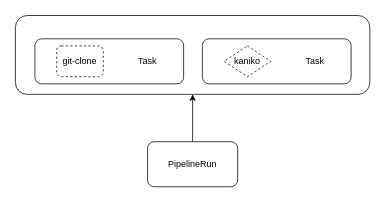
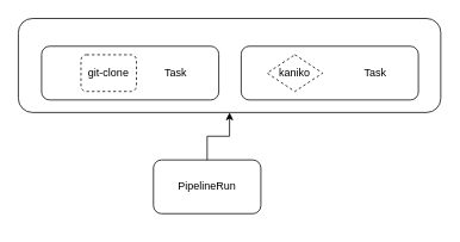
  <mxCell id="0" />
  <mxCell id="1" parent="0" />
  <mxCell id="2" value="" style="rounded=1;whiteSpace=wrap;html=1;fillColor=none;" vertex="1" parent="1"><mxGeometry x="20" y="20" width="472" height="105" as="geometry" /></mxCell>
  <mxCell id="3" value="" style="rounded=1;whiteSpace=wrap;html=1;fillColor=none;" vertex="1" parent="1"><mxGeometry x="46" y="51" width="198" height="60" as="geometry" /></mxCell>
  <mxCell id="4" value="Task" style="text;html=1;align=center;verticalAlign=middle;whiteSpace=wrap;rounded=0;" vertex="1" parent="1"><mxGeometry x="166" y="66" width="60" height="30" as="geometry" /></mxCell>
- <mxCell id="5" value="git-clone" style="rounded=1;whiteSpace=wrap;html=1;dashed=1;fillColor=none;" vertex="1" parent="1"><mxGeometry x="75" y="60.5" width="62" height="41" as="geometry" /></mxCell>
+ <mxCell id="5" value="git-clone" style="rounded=1;whiteSpace=wrap;html=1;dashed=1;fillColor=none;" vertex="1" parent="1"><mxGeometry x="90" y="60.5" width="62" height="41" as="geometry" /></mxCell>
  <mxCell id="6" style="edgeStyle=orthogonalEdgeStyle;rounded=0;orthogonalLoop=1;jettySize=auto;html=1;entryX=0.5;entryY=1;entryDx=0;entryDy=0;" edge="1" parent="1" source="7" target="2"><mxGeometry relative="1" as="geometry"><mxPoint x="143" y="125" as="targetPoint" /></mxGeometry></mxCell>
- <mxCell id="7" value="PipelineRun" style="rounded=1;whiteSpace=wrap;html=1;fillColor=none;" vertex="1" parent="1"><mxGeometry x="196" y="188" width="120" height="60" as="geometry" /></mxCell>
+ <mxCell id="7" value="PipelineRun" style="rounded=1;whiteSpace=wrap;html=1;fillColor=none;" vertex="1" parent="1"><mxGeometry x="171" y="178" width="120" height="60" as="geometry" /></mxCell>
  <mxCell id="8" value="" style="rounded=1;whiteSpace=wrap;html=1;fillColor=none;" vertex="1" parent="1"><mxGeometry x="269" y="51" width="198" height="60" as="geometry" /></mxCell>
  <mxCell id="9" value="Task" style="text;html=1;align=center;verticalAlign=middle;whiteSpace=wrap;rounded=0;" vertex="1" parent="1"><mxGeometry x="389" y="66" width="60" height="30" as="geometry" /></mxCell>
  <mxCell id="10" value="kaniko" style="rhombus;whiteSpace=wrap;html=1;dashed=1;fillColor=none;" vertex="1" parent="1"><mxGeometry x="298" y="60.5" width="62" height="41" as="geometry" /></mxCell>
